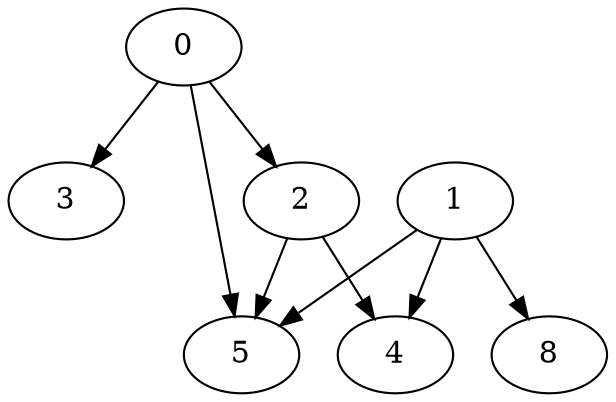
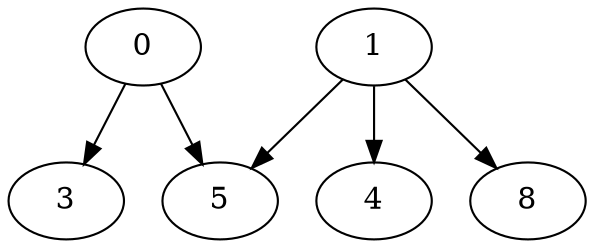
  digraph {
    node [Weight=5]
    edge [Weight=11]
    0
-   2
    3 [Weight=6]
    5 [Weight=7]
    1 [Weight=6]
    4 [Weight=4]
    n7 [Weight=7 label=8]
-   0 -> 2
    0 -> 3
    0 -> 5 [Weight=15]
-   2 -> 5 [Weight=8]
-   2 -> 4 [Weight=6]
    1 -> 5 [Weight=4]
    1 -> 4 [Weight=19]
    1 -> n7 [Weight=21]
  }
